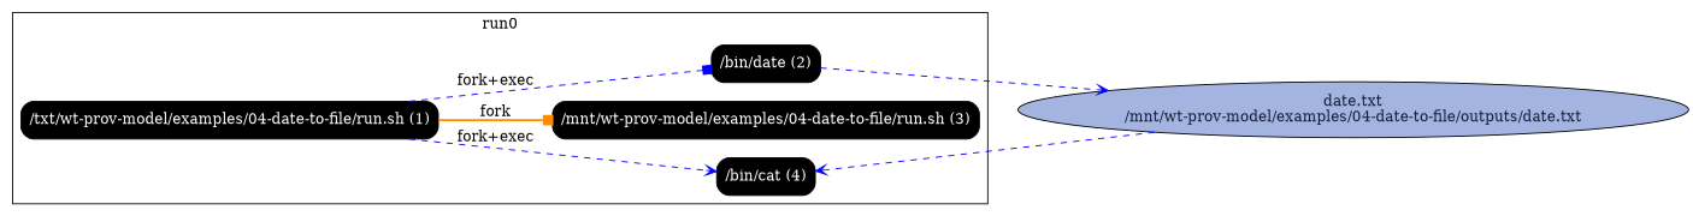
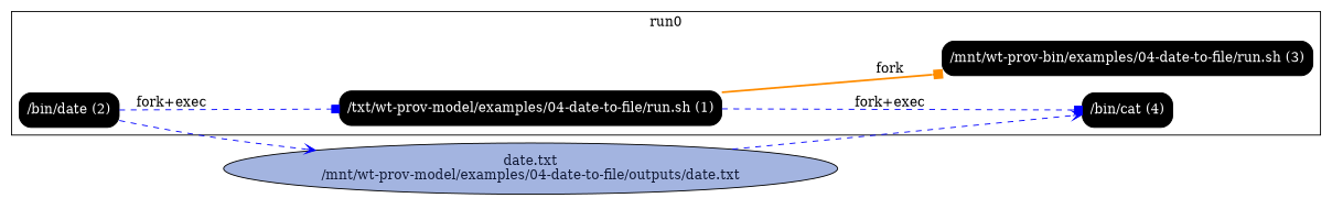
  digraph {
    rankdir=LR
    node [fillcolor=black fontcolor=white shape=box style="filled,rounded"]
    edge [arrowhead=box color=blue style=dashed]
    n1 [label="/txt/wt-prov-model/examples/04-date-to-file/run.sh (1)"]
    n2 [label="/bin/date (2)"]
-   n3 [label="/mnt/wt-prov-model/examples/04-date-to-file/run.sh (3)"]
+   n3 [label="/mnt/wt-prov-bin/examples/04-date-to-file/run.sh (3)"]
    n4 [label="/bin/cat (4)"]
    n5 [fillcolor="#A3B4E0" fontcolor="#131C39" label="date.txt\n/mnt/wt-prov-model/examples/04-date-to-file/outputs/date.txt" shape=ellipse]
    subgraph cluster_1 {
      label=run0
      n1
      n2
      n3
      n4
    }
-   n1 -> n2 [label="fork+exec"]
+   n2 -> n1 [label="fork+exec"]
    n1 -> n3 [color=darkorange label=fork style=bold]
-   n1 -> n4 [arrowhead=vee label="fork+exec"]
+   n1 -> n4 [label="fork+exec"]
    n2 -> n5 [arrowhead=vee]
    n5 -> n4 [arrowhead=vee]
  }
